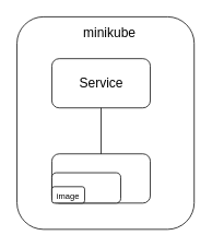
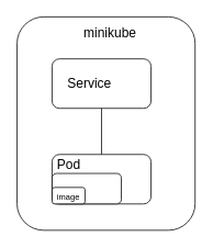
  <mxCell id="0" />
  <mxCell id="1" parent="0" />
  <mxCell id="2" value="" style="rounded=1;whiteSpace=wrap;html=1;" vertex="1" parent="1"><mxGeometry x="20" y="20" width="216" height="259" as="geometry" /></mxCell>
  <mxCell id="3" value="" style="rounded=1;whiteSpace=wrap;html=1;" vertex="1" parent="1"><mxGeometry x="62.5" y="71" width="120" height="60" as="geometry" /></mxCell>
  <mxCell id="4" value="" style="rounded=1;whiteSpace=wrap;html=1;" vertex="1" parent="1"><mxGeometry x="62.5" y="187" width="120" height="60" as="geometry" /></mxCell>
  <mxCell id="5" value="" style="rounded=1;whiteSpace=wrap;html=1;" vertex="1" parent="1"><mxGeometry x="62.5" y="210" width="84" height="37" as="geometry" /></mxCell>
  <mxCell id="6" value="" style="rounded=1;whiteSpace=wrap;html=1;" vertex="1" parent="1"><mxGeometry x="62.5" y="227" width="40" height="20" as="geometry" /></mxCell>
- <mxCell id="7" value="Service" style="text;html=1;align=center;verticalAlign=middle;whiteSpace=wrap;rounded=0;fontSize=16;" vertex="1" parent="1"><mxGeometry x="92.5" y="86" width="60" height="30" as="geometry" /></mxCell>
+ <mxCell id="7" value="Service" style="text;html=1;align=center;verticalAlign=middle;whiteSpace=wrap;rounded=0;fontSize=16;" vertex="1" parent="1"><mxGeometry x="77.5" y="86" width="60" height="30" as="geometry" /></mxCell>
+ <mxCell id="8" value="Pod" style="text;html=1;align=center;verticalAlign=middle;whiteSpace=wrap;rounded=0;fontSize=16;" vertex="1" parent="1"><mxGeometry x="68.5" y="190" width="28" height="17" as="geometry" /></mxCell>
  <mxCell id="9" value="&lt;font style=&quot;font-size: 10px;&quot;&gt;image&lt;/font&gt;" style="text;html=1;align=center;verticalAlign=middle;whiteSpace=wrap;rounded=0;fontSize=16;" vertex="1" parent="1"><mxGeometry x="59" y="231" width="47" height="12" as="geometry" /></mxCell>
  <mxCell id="10" value="minikube" style="text;html=1;align=center;verticalAlign=middle;whiteSpace=wrap;rounded=0;fontSize=16;" vertex="1" parent="1"><mxGeometry x="118.5" y="30" width="28" height="17" as="geometry" /></mxCell>
  <mxCell id="11" value="" style="endArrow=none;html=1;rounded=0;exitX=0.5;exitY=0;exitDx=0;exitDy=0;entryX=0.5;entryY=1;entryDx=0;entryDy=0;" edge="1" parent="1" source="4" target="3"><mxGeometry width="50" height="50" relative="1" as="geometry"><mxPoint x="463" y="123" as="sourcePoint" /><mxPoint x="513" y="73" as="targetPoint" /></mxGeometry></mxCell>
